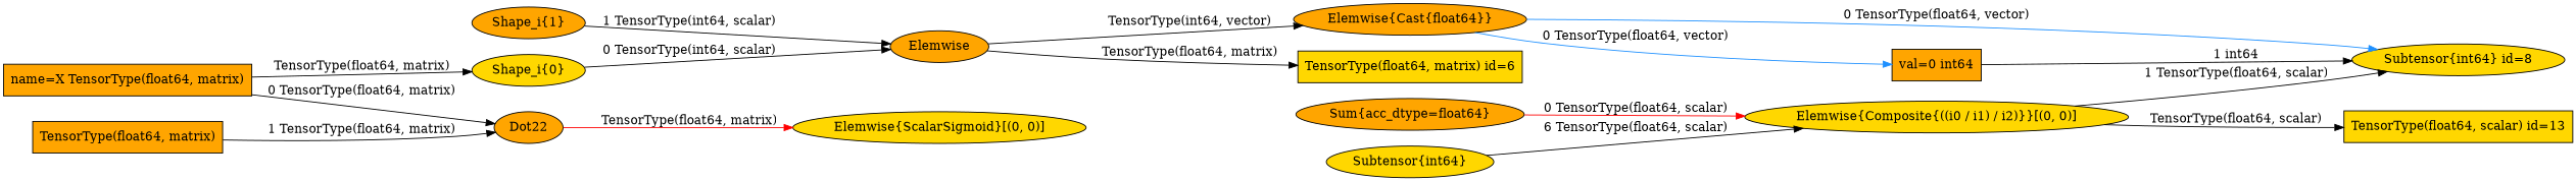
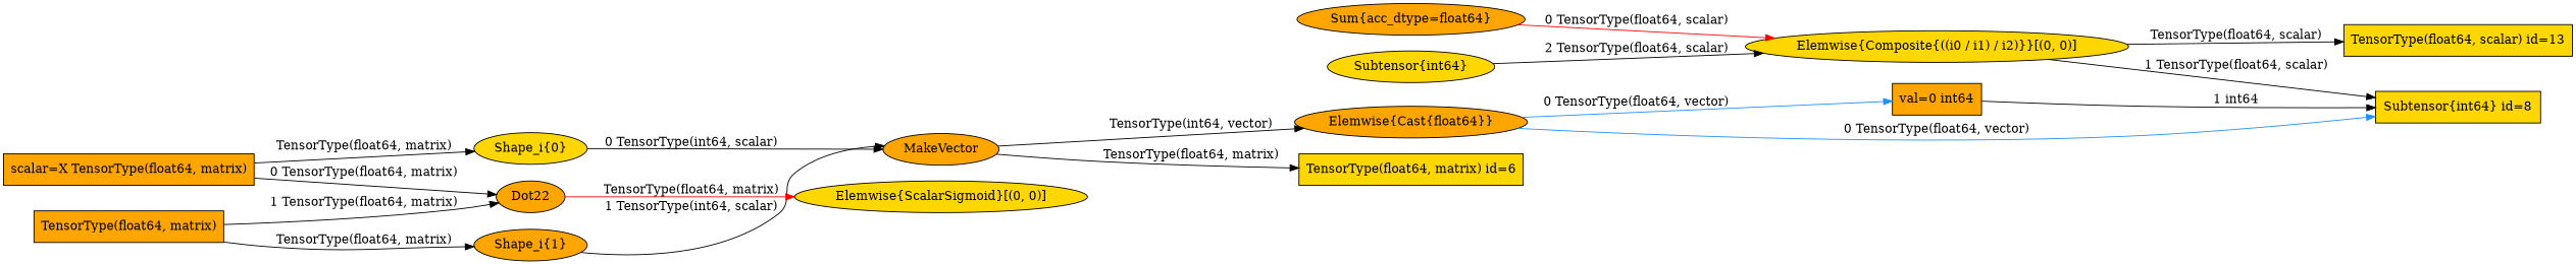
  digraph {
    rankdir=LR
    node [fillcolor=orange profile="[0.0, None, 0.0]" shape=ellipse style=filled]
    "Shape_i{1}" [height=0.5 profile="[9.5367431640625e-07, None, 0.5673758865248227]" type=colored width=1.4763]
-   MakeVector [height=0.5 profile="[1.9073486328125e-06, None, 1.1347517730496455]" width=1.5402 label=Elemwise]
+   MakeVector [height=0.5 profile="[1.9073486328125e-06, None, 1.1347517730496455]" width=1.5402]
    "Elemwise{Cast{float64}}" [height=0.5 profile="[2.86102294921875e-06, None, 1.702127659574468]" type=colored width=2.9207]
    "TensorType(float64, matrix) id=6" [fillcolor=gold height=0.5 profile="[1.0967254638671875e-05, None, 6.524822695035461]" shape=box width=2.8403]
-   "Subtensor{int64} id=8" [fillcolor=gold height=0.5 profile="[2.1457672119140625e-06, None, 1.2765957446808511]" type=colored width=2.5916]
+   "Subtensor{int64} id=8" [fillcolor=gold height=0.5 profile="[2.1457672119140625e-06, None, 1.2765957446808511]" shape=box type=colored width=2.5916]
    "val=0 int64" [height=0.5 profile="[2.1457672119140625e-06, None, 1.2765957446808511]" shape=box width=1.1181]
    "TensorType(float64, matrix)" [height=0.5 profile="[9.989738464355469e-05, None, 59.43262411347518]" shape=box width=2.4444]
    Dot22 [height=0.5 profile="[9.989738464355469e-05, None, 59.43262411347518]" width=0.92774]
    "Elemwise{ScalarSigmoid}[(0, 0)]" [fillcolor=gold height=0.5 profile="[1.0967254638671875e-05, None, 6.524822695035461]" type=colored width=3.7297]
    "Shape_i{0}" [fillcolor=gold height=0.5 type=colored width=1.4763]
-   "name=X TensorType(float64, matrix)" [height=0.5 profile="[9.989738464355469e-05, None, 59.43262411347518]" shape=box width=3.1667]
+   "name=X TensorType(float64, matrix)" [height=0.5 profile="[9.989738464355469e-05, None, 59.43262411347518]" shape=box width=3.1667 label="scalar=X TensorType(float64, matrix)"]
    "Sum{acc_dtype=float64}" [height=0.5 profile="[1.9073486328125e-06, None, 1.1347517730496455]" width=2.8658]
    "Elemwise{Composite{((i0 / i1) / i2)}}[(0, 0)]" [fillcolor=gold height=0.5 type=colored width=4.8998]
    "Subtensor{int64}" [fillcolor=gold height=0.5 type=colored width=2.0659]
    "TensorType(float64, scalar) id=13" [fillcolor=gold height=0.5 shape=box width=2.8889]
    "Shape_i{1}" -> MakeVector [label="1 TensorType(int64, scalar)"]
    MakeVector -> "Elemwise{Cast{float64}}" [label="TensorType(int64, vector)"]
    MakeVector -> "TensorType(float64, matrix) id=6" [label="TensorType(float64, matrix)"]
    "Elemwise{Cast{float64}}" -> "Subtensor{int64} id=8" [color=dodgerblue label="0 TensorType(float64, vector)"]
    "Elemwise{Cast{float64}}" -> "val=0 int64" [color=dodgerblue label="0 TensorType(float64, vector)"]
    "val=0 int64" -> "Subtensor{int64} id=8" [label="1 int64"]
+   "TensorType(float64, matrix)" -> "Shape_i{1}" [label="TensorType(float64, matrix)"]
    "TensorType(float64, matrix)" -> Dot22 [label="1 TensorType(float64, matrix)"]
    Dot22 -> "Elemwise{ScalarSigmoid}[(0, 0)]" [color=red label="TensorType(float64, matrix)"]
    "Shape_i{0}" -> MakeVector [label="0 TensorType(int64, scalar)"]
    "name=X TensorType(float64, matrix)" -> Dot22 [label="0 TensorType(float64, matrix)"]
    "name=X TensorType(float64, matrix)" -> "Shape_i{0}" [label="TensorType(float64, matrix)"]
    "Sum{acc_dtype=float64}" -> "Elemwise{Composite{((i0 / i1) / i2)}}[(0, 0)]" [color=red label="0 TensorType(float64, scalar)"]
    "Elemwise{Composite{((i0 / i1) / i2)}}[(0, 0)]" -> "Subtensor{int64} id=8" [label="1 TensorType(float64, scalar)"]
    "Elemwise{Composite{((i0 / i1) / i2)}}[(0, 0)]" -> "TensorType(float64, scalar) id=13" [label="TensorType(float64, scalar)"]
-   "Subtensor{int64}" -> "Elemwise{Composite{((i0 / i1) / i2)}}[(0, 0)]" [label="6 TensorType(float64, scalar)"]
+   "Subtensor{int64}" -> "Elemwise{Composite{((i0 / i1) / i2)}}[(0, 0)]" [label="2 TensorType(float64, scalar)"]
  }
